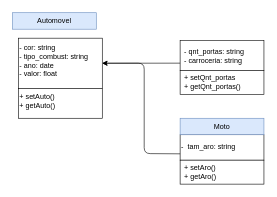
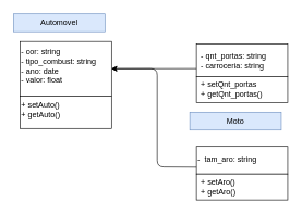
  <mxCell id="0" />
  <mxCell id="1" parent="0" />
  <mxCell id="2" value="" style="rounded=0;whiteSpace=wrap;html=1;" vertex="1" parent="1"><mxGeometry x="30" y="63.25" width="140" height="83.75" as="geometry" /></mxCell>
  <mxCell id="3" value="" style="rounded=0;whiteSpace=wrap;html=1;" vertex="1" parent="1"><mxGeometry x="30" y="147" width="140" height="50" as="geometry" /></mxCell>
  <mxCell id="4" value="&lt;div align=&quot;left&quot;&gt;- cor: string&lt;br&gt;&lt;/div&gt;&lt;div&gt;- tipo_combust: string&lt;br&gt;&lt;/div&gt;&lt;div&gt;- ano: date&lt;/div&gt;&lt;div&gt;- valor: float&lt;br&gt;&lt;/div&gt;" style="text;html=1;strokeColor=none;fillColor=none;align=left;verticalAlign=middle;whiteSpace=wrap;rounded=0;" vertex="1" parent="1"><mxGeometry x="30" y="77" width="135" height="47.5" as="geometry" /></mxCell>
  <mxCell id="5" value="&lt;div align=&quot;left&quot;&gt;+ setAuto()&lt;/div&gt;&lt;div align=&quot;left&quot;&gt;+ getAuto()&lt;/div&gt;" style="text;html=1;strokeColor=none;fillColor=none;align=left;verticalAlign=middle;whiteSpace=wrap;rounded=0;" vertex="1" parent="1"><mxGeometry x="30" y="147" width="79" height="44" as="geometry" /></mxCell>
  <mxCell id="6" value="" style="rounded=0;whiteSpace=wrap;html=1;" vertex="1" parent="1"><mxGeometry x="300" y="67" width="140" height="50" as="geometry" /></mxCell>
  <mxCell id="7" value="" style="rounded=0;whiteSpace=wrap;html=1;" vertex="1" parent="1"><mxGeometry x="300" y="117" width="140" height="40" as="geometry" /></mxCell>
  <mxCell id="8" value="&lt;div align=&quot;left&quot;&gt;- qnt_portas: string&lt;br&gt;- carroceria: string&lt;br&gt;&lt;/div&gt;" style="text;html=1;strokeColor=none;fillColor=none;align=left;verticalAlign=middle;whiteSpace=wrap;rounded=0;" vertex="1" parent="1"><mxGeometry x="305" y="71.75" width="130" height="45.25" as="geometry" /></mxCell>
  <mxCell id="9" value="&lt;div align=&quot;left&quot;&gt;+ setQnt_portas&lt;/div&gt;&lt;div align=&quot;left&quot;&gt;+ getQnt_portas()&lt;/div&gt;" style="text;html=1;strokeColor=none;fillColor=none;align=left;verticalAlign=middle;whiteSpace=wrap;rounded=0;" vertex="1" parent="1"><mxGeometry x="305" y="117" width="115" height="40" as="geometry" /></mxCell>
  <mxCell id="10" value="" style="endArrow=classic;html=1;entryX=1;entryY=0.5;entryDx=0;entryDy=0;" edge="1" parent="1" target="2"><mxGeometry width="50" height="50" relative="1" as="geometry"><mxPoint x="300" y="105" as="sourcePoint" /><mxPoint x="180" y="101" as="targetPoint" /></mxGeometry></mxCell>
  <mxCell id="11" value="Automovel" style="text;html=1;strokeColor=#6c8ebf;fillColor=#dae8fc;align=center;verticalAlign=middle;whiteSpace=wrap;rounded=0;" vertex="1" parent="1"><mxGeometry x="20" y="20.75" width="140" height="27.5" as="geometry" /></mxCell>
  <mxCell id="12" value="" style="rounded=0;whiteSpace=wrap;html=1;" vertex="1" parent="1"><mxGeometry x="300" y="224.5" width="140" height="42.5" as="geometry" /></mxCell>
  <mxCell id="13" value="" style="rounded=0;whiteSpace=wrap;html=1;" vertex="1" parent="1"><mxGeometry x="300" y="267" width="140" height="40" as="geometry" /></mxCell>
- <mxCell id="14" value="Moto" style="text;html=1;strokeColor=#6c8ebf;fillColor=#dae8fc;align=center;verticalAlign=middle;whiteSpace=wrap;rounded=0;" vertex="1" parent="1"><mxGeometry x="300" y="197" width="140" height="27.5" as="geometry" /></mxCell>
+ <mxCell id="14" value="Moto" style="text;html=1;strokeColor=#6c8ebf;fillColor=#dae8fc;align=center;verticalAlign=middle;whiteSpace=wrap;rounded=0;" vertex="1" parent="1"><mxGeometry x="290" y="172" width="140" height="27.5" as="geometry" /></mxCell>
  <mxCell id="15" value="&lt;div align=&quot;left&quot;&gt;-&amp;nbsp; tam_aro: string&lt;br&gt;&lt;/div&gt;" style="text;html=1;strokeColor=none;fillColor=none;align=left;verticalAlign=middle;whiteSpace=wrap;rounded=0;" vertex="1" parent="1"><mxGeometry x="300" y="224.5" width="110" height="40" as="geometry" /></mxCell>
  <mxCell id="16" value="&lt;div align=&quot;left&quot;&gt;+ setAro()&lt;/div&gt;&lt;div align=&quot;left&quot;&gt;+ getAro()&lt;/div&gt;" style="text;html=1;strokeColor=none;fillColor=none;align=left;verticalAlign=middle;whiteSpace=wrap;rounded=0;" vertex="1" parent="1"><mxGeometry x="305" y="267" width="80" height="40" as="geometry" /></mxCell>
  <mxCell id="17" value="" style="endArrow=classic;html=1;exitX=0;exitY=0.75;exitDx=0;exitDy=0;entryX=1;entryY=0.5;entryDx=0;entryDy=0;" edge="1" parent="1" source="12" target="2"><mxGeometry width="50" height="50" relative="1" as="geometry"><mxPoint x="270" y="227" as="sourcePoint" /><mxPoint x="320" y="177" as="targetPoint" /><Array as="points"><mxPoint x="240" y="256" /><mxPoint x="240" y="105" /></Array></mxGeometry></mxCell>
